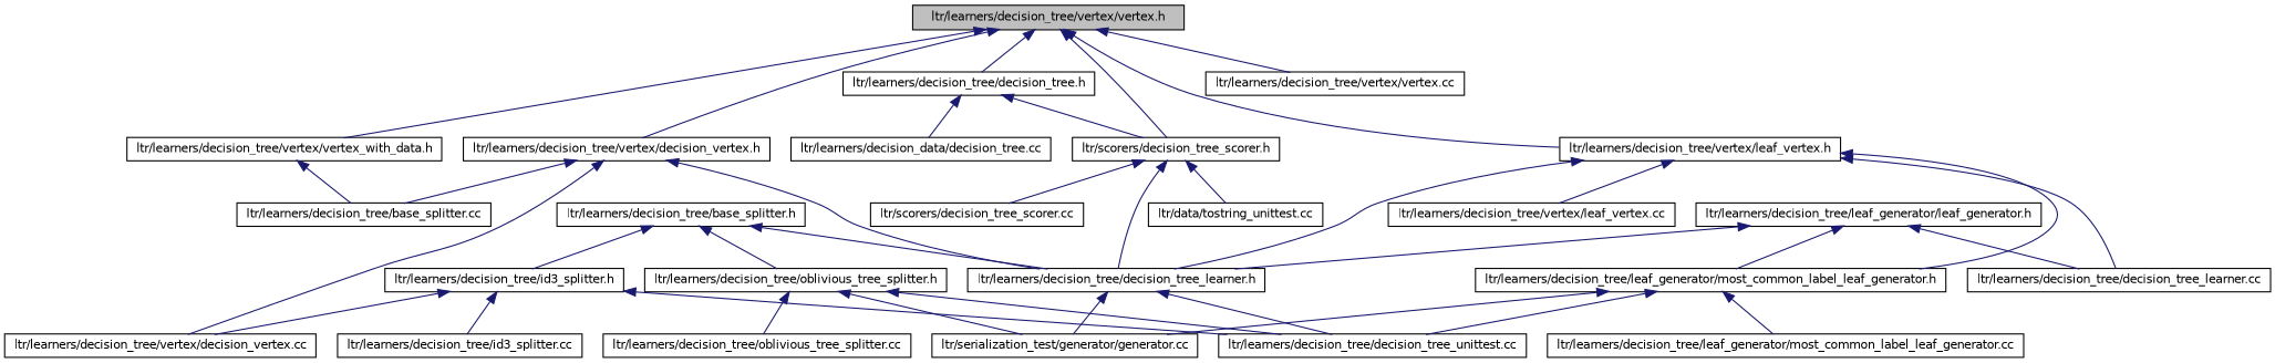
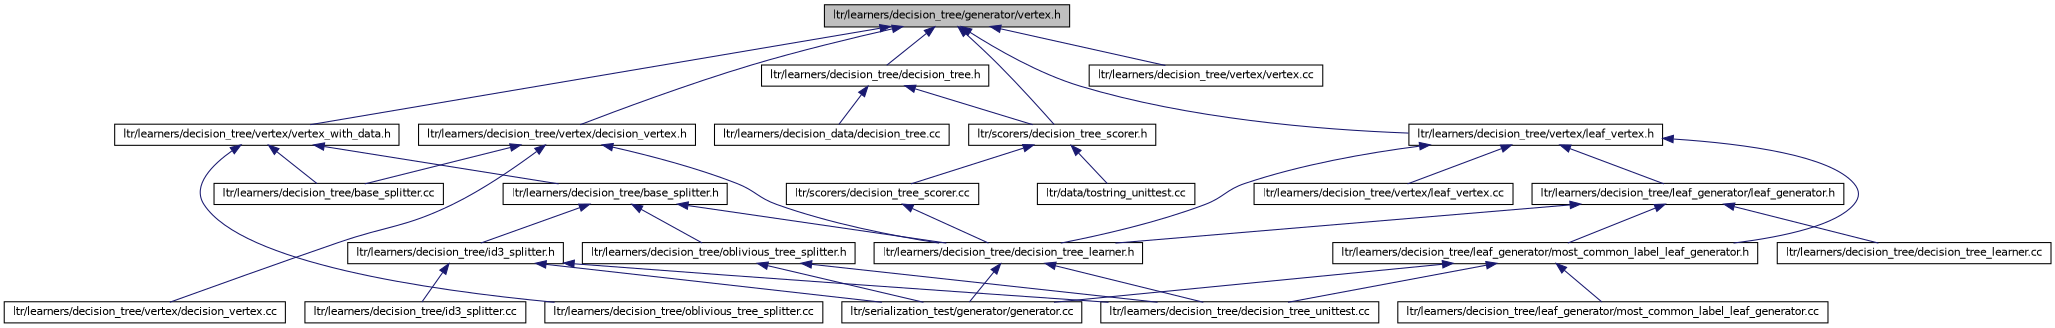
  digraph {
    node [color=black fillcolor=white fontname=Helvetica fontsize=10 shape=record style=filled]
    edge [color=midnightblue dir=back fontname=Helvetica fontsize=10 labelfontname=Helvetica labelfontsize=10 style=solid]
-   n1 [fillcolor=grey75 fontcolor=black height=0.2 label="ltr/learners/decision_tree/vertex/vertex.h" width=0.4]
+   n1 [fillcolor=grey75 fontcolor=black height=0.2 label="ltr/learners/decision_tree/generator/vertex.h" width=0.4]
    n2 [height=0.2 label="ltr/scorers/decision_tree_scorer.h" width=0.4]
    n3 [height=0.2 label="ltr/learners/decision_tree/decision_tree.h" width=0.4]
    n4 [height=0.2 label="ltr/learners/decision_tree/vertex/decision_vertex.h" width=0.4]
    n5 [height=0.2 label="ltr/learners/decision_tree/vertex/vertex_with_data.h" width=0.4]
    n6 [height=0.2 label="ltr/learners/decision_tree/vertex/leaf_vertex.h" width=0.4]
    n7 [height=0.2 label="ltr/learners/decision_tree/vertex/vertex.cc" width=0.4]
    n8 [height=0.2 label="ltr/data/tostring_unittest.cc" width=0.4]
    n9 [height=0.2 label="ltr/learners/decision_tree/decision_tree_learner.h" width=0.4]
    n10 [height=0.2 label="ltr/scorers/decision_tree_scorer.cc" width=0.4]
    n11 [height=0.2 label="ltr/learners/decision_data/decision_tree.cc" width=0.4]
    n12 [height=0.2 label="ltr/learners/decision_tree/base_splitter.cc" width=0.4]
    n13 [height=0.2 label="ltr/learners/decision_tree/vertex/decision_vertex.cc" width=0.4]
    n14 [height=0.2 label="ltr/learners/decision_tree/base_splitter.h" width=0.4]
    n15 [height=0.2 label="ltr/learners/decision_tree/leaf_generator/leaf_generator.h" width=0.4]
    n16 [height=0.2 label="ltr/learners/decision_tree/leaf_generator/most_common_label_leaf_generator.h" width=0.4]
    n17 [height=0.2 label="ltr/learners/decision_tree/vertex/leaf_vertex.cc" width=0.4]
    n18 [height=0.2 label="ltr/learners/decision_tree/decision_tree_unittest.cc" width=0.4]
    n19 [height=0.2 label="ltr/serialization_test/generator/generator.cc" width=0.4]
    n20 [height=0.2 label="ltr/learners/decision_tree/decision_tree_learner.cc" width=0.4]
    n21 [height=0.2 label="ltr/learners/decision_tree/oblivious_tree_splitter.h" width=0.4]
    n22 [height=0.2 label="ltr/learners/decision_tree/id3_splitter.h" width=0.4]
    n23 [height=0.2 label="ltr/learners/decision_tree/oblivious_tree_splitter.cc" width=0.4]
    n24 [height=0.2 label="ltr/learners/decision_tree/id3_splitter.cc" width=0.4]
    n25 [height=0.2 label="ltr/learners/decision_tree/leaf_generator/most_common_label_leaf_generator.cc" width=0.4]
    n1 -> n2
    n1 -> n3
    n1 -> n4
    n1 -> n5
    n1 -> n6
    n1 -> n7
    n2 -> n8
-   n2 -> n9
+   n10 -> n9
    n2 -> n10
    n3 -> n2
    n3 -> n11
    n4 -> n9
    n4 -> n12
    n4 -> n13
    n5 -> n12
+   n5 -> n14
    n6 -> n9
-   n6 -> n20
+   n6 -> n15
    n6 -> n16
    n6 -> n17
    n9 -> n18
    n9 -> n19
    n14 -> n9
    n14 -> n21
    n14 -> n22
    n15 -> n9
    n15 -> n16
    n15 -> n20
    n16 -> n18
    n16 -> n19
    n16 -> n25
    n21 -> n18
    n21 -> n19
-   n21 -> n23
+   n5 -> n23
    n22 -> n18
-   n22 -> n13
+   n22 -> n19
    n22 -> n24
  }
